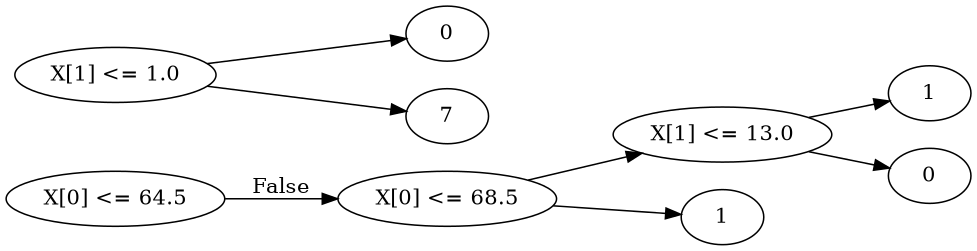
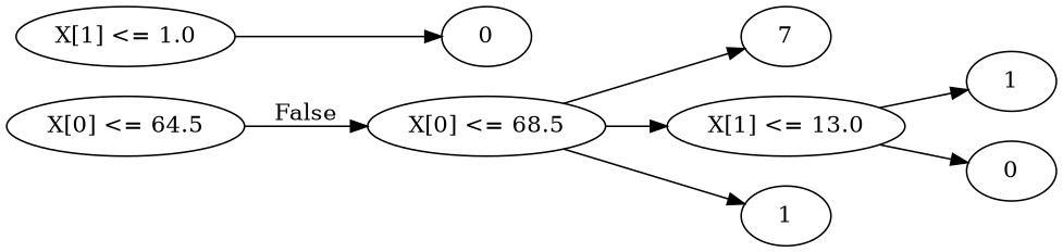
  digraph {
    rankdir=LR
    n1 [label="X[0] <= 64.5"]
    n2 [label="X[0] <= 68.5"]
    n3 [label="X[1] <= 1.0"]
    n4 [label=0]
    n5 [label=7]
    n6 [label="X[1] <= 13.0"]
    n7 [label=1]
    n8 [label=1]
    n9 [label=0]
    n1 -> n2 [label=False]
    n2 -> n6
    n2 -> n7
    n3 -> n4
-   n3 -> n5
+   n2 -> n5
    n6 -> n8
    n6 -> n9
  }
